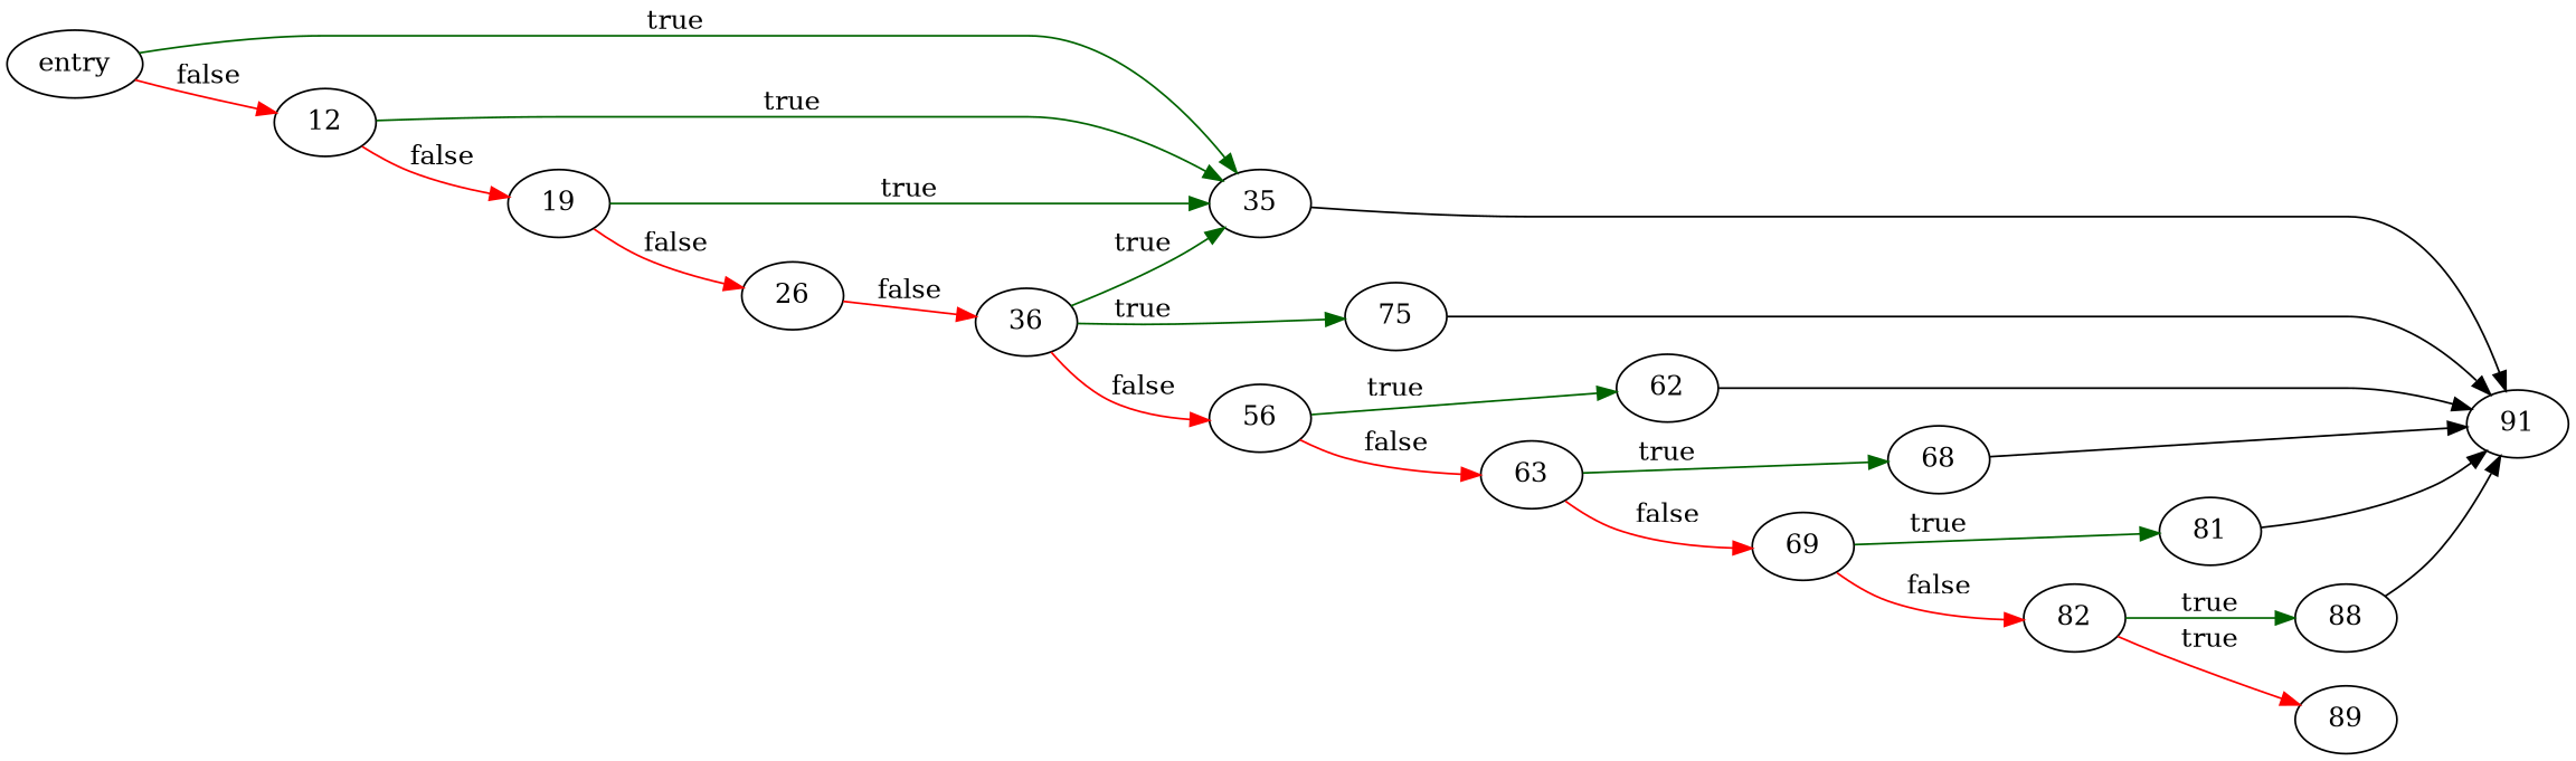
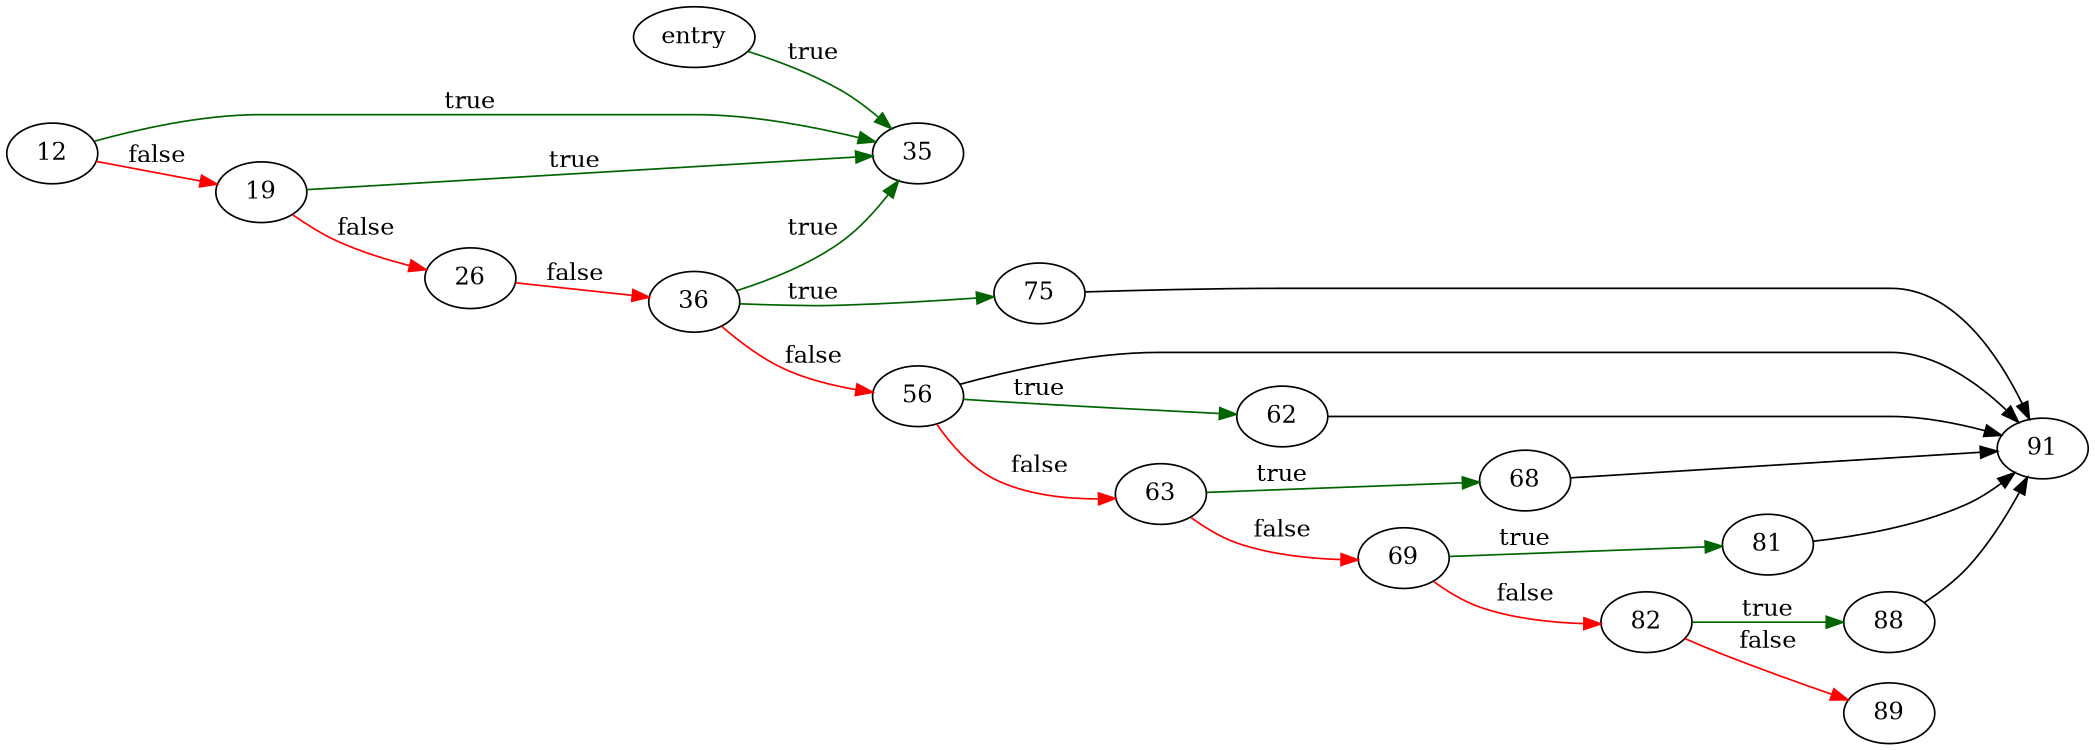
  digraph {
    rankdir=LR
    edge [color=red]
    n1 [label=entry]
    12
    35
    19
    91
    26
    36
    n8 [label=75]
    56
    62
    63
    68
    69
    81
    82
    88
    89
-   n1 -> 12 [label=false]
    n1 -> 35 [color=darkgreen label=true]
    12 -> 35 [color=darkgreen label=true]
    12 -> 19 [label=false]
-   35 -> 91 [color=""]
+   56 -> 91 [color=""]
    19 -> 35 [color=darkgreen label=true]
    19 -> 26 [label=false]
    26 -> 36 [label=false]
    36 -> 35 [color=darkgreen label=true]
    36 -> n8 [color=darkgreen label=true]
    36 -> 56 [label=false]
    n8 -> 91 [color=""]
    56 -> 62 [color=darkgreen label=true]
    56 -> 63 [label=false]
    62 -> 91 [color=""]
    63 -> 68 [color=darkgreen label=true]
    63 -> 69 [label=false]
    68 -> 91 [color=""]
    69 -> 81 [color=darkgreen label=true]
    69 -> 82 [label=false]
    81 -> 91 [color=""]
    82 -> 88 [color=darkgreen label=true]
-   82 -> 89 [label=true]
+   82 -> 89 [label=false]
    88 -> 91 [color=""]
  }
